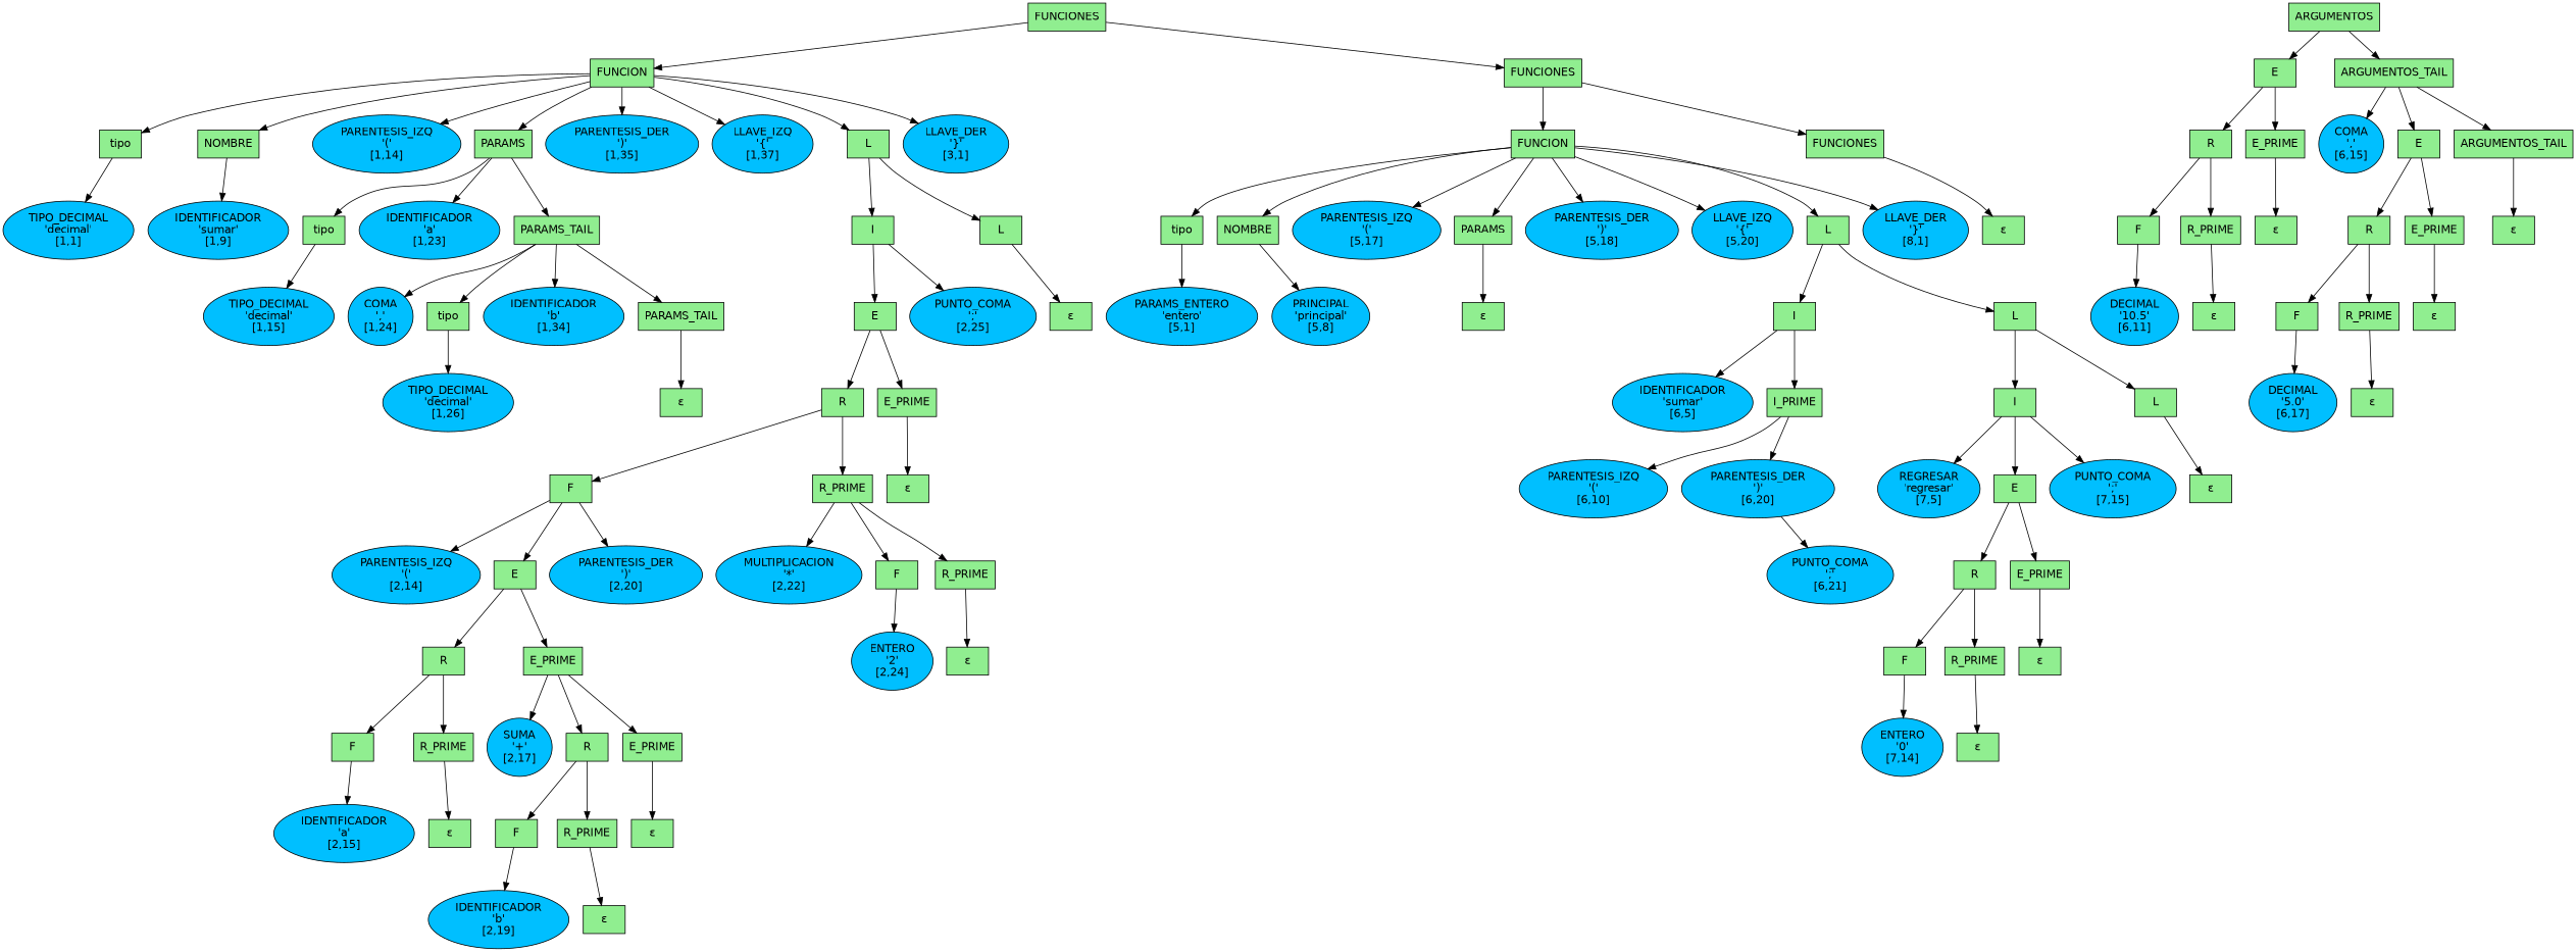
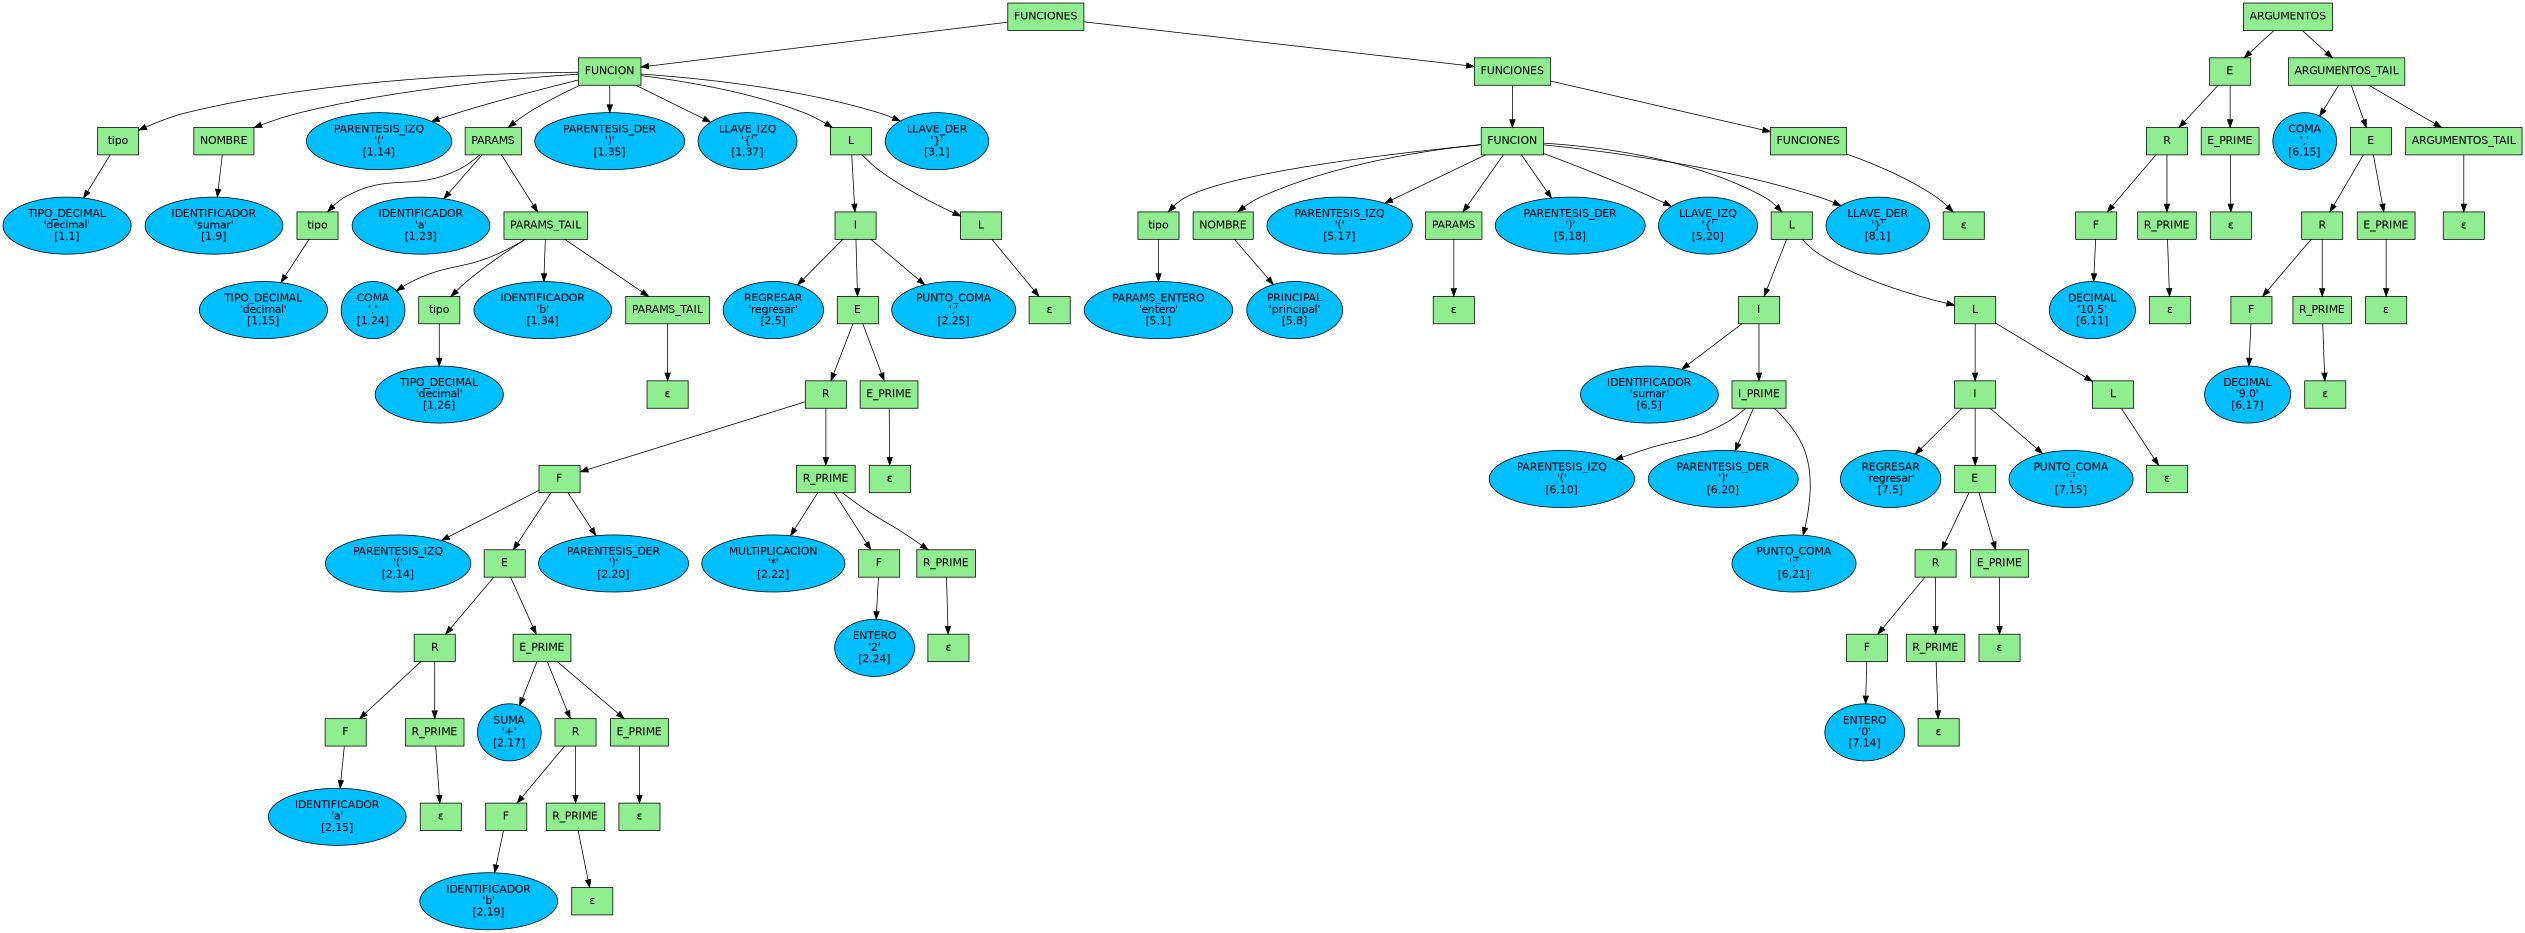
  digraph {
    rankdir=TB
    node [fillcolor=lightgreen fontname=Helvetica shape=box style=filled]
    n1 [label=FUNCIONES]
    n2 [label=FUNCION]
    n3 [label=FUNCIONES]
    n4 [label=tipo]
    n5 [label=NOMBRE]
    n6 [fillcolor=deepskyblue label="PARENTESIS_IZQ\n'('\n[1,14]" shape=ellipse]
    n7 [label=PARAMS]
    n8 [fillcolor=deepskyblue label="PARENTESIS_DER\n')'\n[1,35]" shape=ellipse]
    n9 [fillcolor=deepskyblue label="LLAVE_IZQ\n'{'\n[1,37]" shape=ellipse]
    n10 [label=L]
    n11 [fillcolor=deepskyblue label="LLAVE_DER\n'}'\n[3,1]" shape=ellipse]
    n12 [label=FUNCION]
    n13 [label=FUNCIONES]
    n14 [fillcolor=deepskyblue label="TIPO_DECIMAL\n'decimal'\n[1,1]" shape=ellipse]
    n15 [fillcolor=deepskyblue label="IDENTIFICADOR\n'sumar'\n[1,9]" shape=ellipse]
    n16 [label=tipo]
    n17 [fillcolor=deepskyblue label="IDENTIFICADOR\n'a'\n[1,23]" shape=ellipse]
    n18 [label=PARAMS_TAIL]
    n19 [label=I]
    n20 [label=L]
    n21 [fillcolor=deepskyblue label="TIPO_DECIMAL\n'decimal'\n[1,15]" shape=ellipse]
    n22 [fillcolor=deepskyblue label="COMA\n','\n[1,24]" shape=ellipse]
    n23 [label=tipo]
    n24 [fillcolor=deepskyblue label="IDENTIFICADOR\n'b'\n[1,34]" shape=ellipse]
    n25 [label=PARAMS_TAIL]
    n26 [fillcolor=deepskyblue label="TIPO_DECIMAL\n'decimal'\n[1,26]" shape=ellipse]
    n27 [label="ε"]
+   n28 [fillcolor=deepskyblue label="REGRESAR\n'regresar'\n[2,5]" shape=ellipse]
    n29 [label=E]
    n30 [fillcolor=deepskyblue label="PUNTO_COMA\n';'\n[2,25]" shape=ellipse]
    n31 [label="ε"]
    n32 [label=R]
    n33 [label=E_PRIME]
    n34 [label=F]
    n35 [label=R_PRIME]
    n36 [label="ε"]
    n37 [fillcolor=deepskyblue label="PARENTESIS_IZQ\n'('\n[2,14]" shape=ellipse]
    n38 [label=E]
    n39 [fillcolor=deepskyblue label="PARENTESIS_DER\n')'\n[2,20]" shape=ellipse]
    n40 [fillcolor=deepskyblue label="MULTIPLICACION\n'*'\n[2,22]" shape=ellipse]
    n41 [label=F]
    n42 [label=R_PRIME]
    n43 [label=R]
    n44 [label=E_PRIME]
    n45 [label=F]
    n46 [label=R_PRIME]
    n47 [fillcolor=deepskyblue label="SUMA\n'+'\n[2,17]" shape=ellipse]
    n48 [label=R]
    n49 [label=E_PRIME]
    n50 [fillcolor=deepskyblue label="IDENTIFICADOR\n'a'\n[2,15]" shape=ellipse]
    n51 [label="ε"]
    n52 [label=F]
    n53 [label=R_PRIME]
    n54 [label="ε"]
    n55 [fillcolor=deepskyblue label="IDENTIFICADOR\n'b'\n[2,19]" shape=ellipse]
    n56 [label="ε"]
    n57 [fillcolor=deepskyblue label="ENTERO\n'2'\n[2,24]" shape=ellipse]
    n58 [label="ε"]
    n59 [label=tipo]
    n60 [label=NOMBRE]
    n61 [fillcolor=deepskyblue label="PARENTESIS_IZQ\n'('\n[5,17]" shape=ellipse]
    n62 [label=PARAMS]
    n63 [fillcolor=deepskyblue label="PARENTESIS_DER\n')'\n[5,18]" shape=ellipse]
    n64 [fillcolor=deepskyblue label="LLAVE_IZQ\n'{'\n[5,20]" shape=ellipse]
    n65 [label=L]
    n66 [fillcolor=deepskyblue label="LLAVE_DER\n'}'\n[8,1]" shape=ellipse]
    n67 [label="ε"]
    n68 [fillcolor=deepskyblue label="PARAMS_ENTERO\n'entero'\n[5,1]" shape=ellipse]
    n69 [fillcolor=deepskyblue label="PRINCIPAL\n'principal'\n[5,8]" shape=ellipse]
    n70 [label="ε"]
    n71 [label=I]
    n72 [label=L]
    n73 [fillcolor=deepskyblue label="IDENTIFICADOR\n'sumar'\n[6,5]" shape=ellipse]
    n74 [label=I_PRIME]
    n75 [label=I]
    n76 [label=L]
    n77 [fillcolor=deepskyblue label="PARENTESIS_IZQ\n'('\n[6,10]" shape=ellipse]
    n78 [fillcolor=deepskyblue label="PARENTESIS_DER\n')'\n[6,20]" shape=ellipse]
    n79 [fillcolor=deepskyblue label="PUNTO_COMA\n';'\n[6,21]" shape=ellipse]
    n80 [label=ARGUMENTOS]
    n81 [label=E]
    n82 [label=ARGUMENTOS_TAIL]
    n83 [label=R]
    n84 [label=E_PRIME]
    n85 [fillcolor=deepskyblue label="COMA\n','\n[6,15]" shape=ellipse]
    n86 [label=E]
    n87 [label=ARGUMENTOS_TAIL]
    n88 [label=F]
    n89 [label=R_PRIME]
    n90 [label="ε"]
    n91 [fillcolor=deepskyblue label="DECIMAL\n'10.5'\n[6,11]" shape=ellipse]
    n92 [label="ε"]
    n93 [label=R]
    n94 [label=E_PRIME]
    n95 [label="ε"]
    n96 [label=F]
    n97 [label=R_PRIME]
    n98 [label="ε"]
-   n99 [fillcolor=deepskyblue label="DECIMAL\n'5.0'\n[6,17]" shape=ellipse]
+   n99 [fillcolor=deepskyblue label="DECIMAL\n'9.0'\n[6,17]" shape=ellipse]
    n100 [label="ε"]
    n101 [fillcolor=deepskyblue label="REGRESAR\n'regresar'\n[7,5]" shape=ellipse]
    n102 [label=E]
    n103 [fillcolor=deepskyblue label="PUNTO_COMA\n';'\n[7,15]" shape=ellipse]
    n104 [label="ε"]
    n105 [label=R]
    n106 [label=E_PRIME]
    n107 [label=F]
    n108 [label=R_PRIME]
    n109 [label="ε"]
    n110 [fillcolor=deepskyblue label="ENTERO\n'0'\n[7,14]" shape=ellipse]
    n111 [label="ε"]
    n1 -> n2
    n1 -> n3
    n2 -> n4
    n2 -> n5
    n2 -> n6
    n2 -> n7
    n2 -> n8
    n2 -> n9
    n2 -> n10
    n2 -> n11
    n3 -> n12
    n3 -> n13
    n4 -> n14
    n5 -> n15
    n7 -> n16
    n7 -> n17
    n7 -> n18
    n10 -> n19
    n10 -> n20
    n12 -> n59
    n12 -> n60
    n12 -> n61
    n12 -> n62
    n12 -> n63
    n12 -> n64
    n12 -> n65
    n12 -> n66
    n13 -> n67
    n16 -> n21
    n18 -> n22
    n18 -> n23
    n18 -> n24
    n18 -> n25
+   n19 -> n28
    n19 -> n29
    n19 -> n30
    n20 -> n31
    n23 -> n26
    n25 -> n27
    n29 -> n32
    n29 -> n33
    n32 -> n34
    n32 -> n35
    n33 -> n36
    n34 -> n37
    n34 -> n38
    n34 -> n39
    n35 -> n40
    n35 -> n41
    n35 -> n42
    n38 -> n43
    n38 -> n44
    n41 -> n57
    n42 -> n58
    n43 -> n45
    n43 -> n46
    n44 -> n47
    n44 -> n48
    n44 -> n49
    n45 -> n50
    n46 -> n51
    n48 -> n52
    n48 -> n53
    n49 -> n54
    n52 -> n55
    n53 -> n56
    n59 -> n68
    n60 -> n69
    n62 -> n70
    n65 -> n71
    n65 -> n72
    n71 -> n73
    n71 -> n74
    n72 -> n75
    n72 -> n76
    n74 -> n77
    n74 -> n78
-   n78 -> n79
+   n74 -> n79
    n75 -> n101
    n75 -> n102
    n75 -> n103
    n76 -> n104
    n80 -> n81
    n80 -> n82
    n81 -> n83
    n81 -> n84
    n82 -> n85
    n82 -> n86
    n82 -> n87
    n83 -> n88
    n83 -> n89
    n84 -> n90
    n86 -> n93
    n86 -> n94
    n87 -> n95
    n88 -> n91
    n89 -> n92
    n93 -> n96
    n93 -> n97
    n94 -> n98
    n96 -> n99
    n97 -> n100
    n102 -> n105
    n102 -> n106
    n105 -> n107
    n105 -> n108
    n106 -> n109
    n107 -> n110
    n108 -> n111
  }
